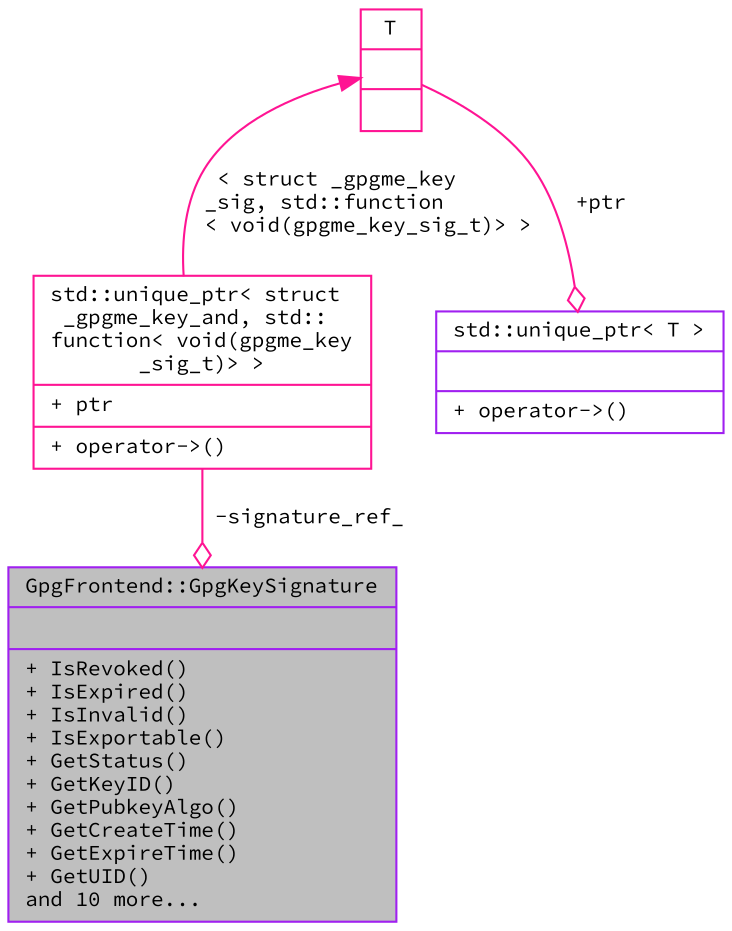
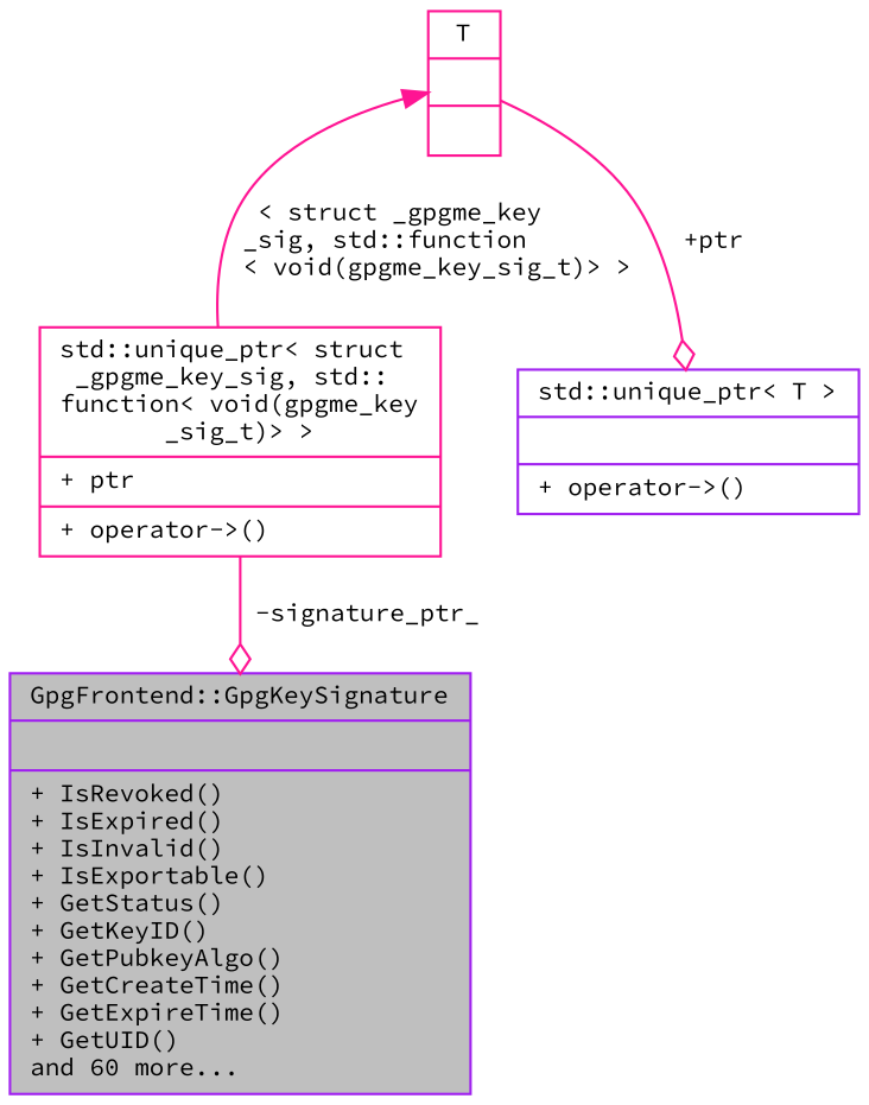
  digraph {
    fontname="Source Code Pro"
    node [color=purple fillcolor=white fontname="Source Code Pro" fontsize=10 shape=record style=filled]
    edge [arrowhead=odiamond color=deeppink fontname="Source Code Pro" fontsize=10 labelfontname=Helvetica labelfontsize=10 style=solid]
-   n1 [fillcolor=grey75 fontcolor=black height=0.2 label="{GpgFrontend::GpgKeySignature\n||+ IsRevoked()\l+ IsExpired()\l+ IsInvalid()\l+ IsExportable()\l+ GetStatus()\l+ GetKeyID()\l+ GetPubkeyAlgo()\l+ GetCreateTime()\l+ GetExpireTime()\l+ GetUID()\land 10 more...\l}" width=0.4]
-   n2 [color=deeppink height=0.2 label="{std::unique_ptr\< struct\l _gpgme_key_and, std::\lfunction\< void(gpgme_key\l_sig_t)\> \>\n|+ ptr\l|+ operator-\>()\l}" width=0.4]
+   n1 [fillcolor=grey75 fontcolor=black height=0.2 label="{GpgFrontend::GpgKeySignature\n||+ IsRevoked()\l+ IsExpired()\l+ IsInvalid()\l+ IsExportable()\l+ GetStatus()\l+ GetKeyID()\l+ GetPubkeyAlgo()\l+ GetCreateTime()\l+ GetExpireTime()\l+ GetUID()\land 60 more...\l}" width=0.4]
+   n2 [color=deeppink height=0.2 label="{std::unique_ptr\< struct\l _gpgme_key_sig, std::\lfunction\< void(gpgme_key\l_sig_t)\> \>\n|+ ptr\l|+ operator-\>()\l}" width=0.4]
    n3 [height=0.2 label="{std::unique_ptr\< T \>\n||+ operator-\>()\l}" width=0.4]
    n4 [color=deeppink height=0.2 label="{T\n||}" width=0.4]
-   n2 -> n1 [label=" -signature_ref_"]
+   n2 -> n1 [label=" -signature_ptr_"]
    n4 -> n2 [dir=back label=" \< struct _gpgme_key\l_sig, std::function\l\< void(gpgme_key_sig_t)\> \>" arrowhead=""]
    n4 -> n3 [label=" +ptr"]
  }
